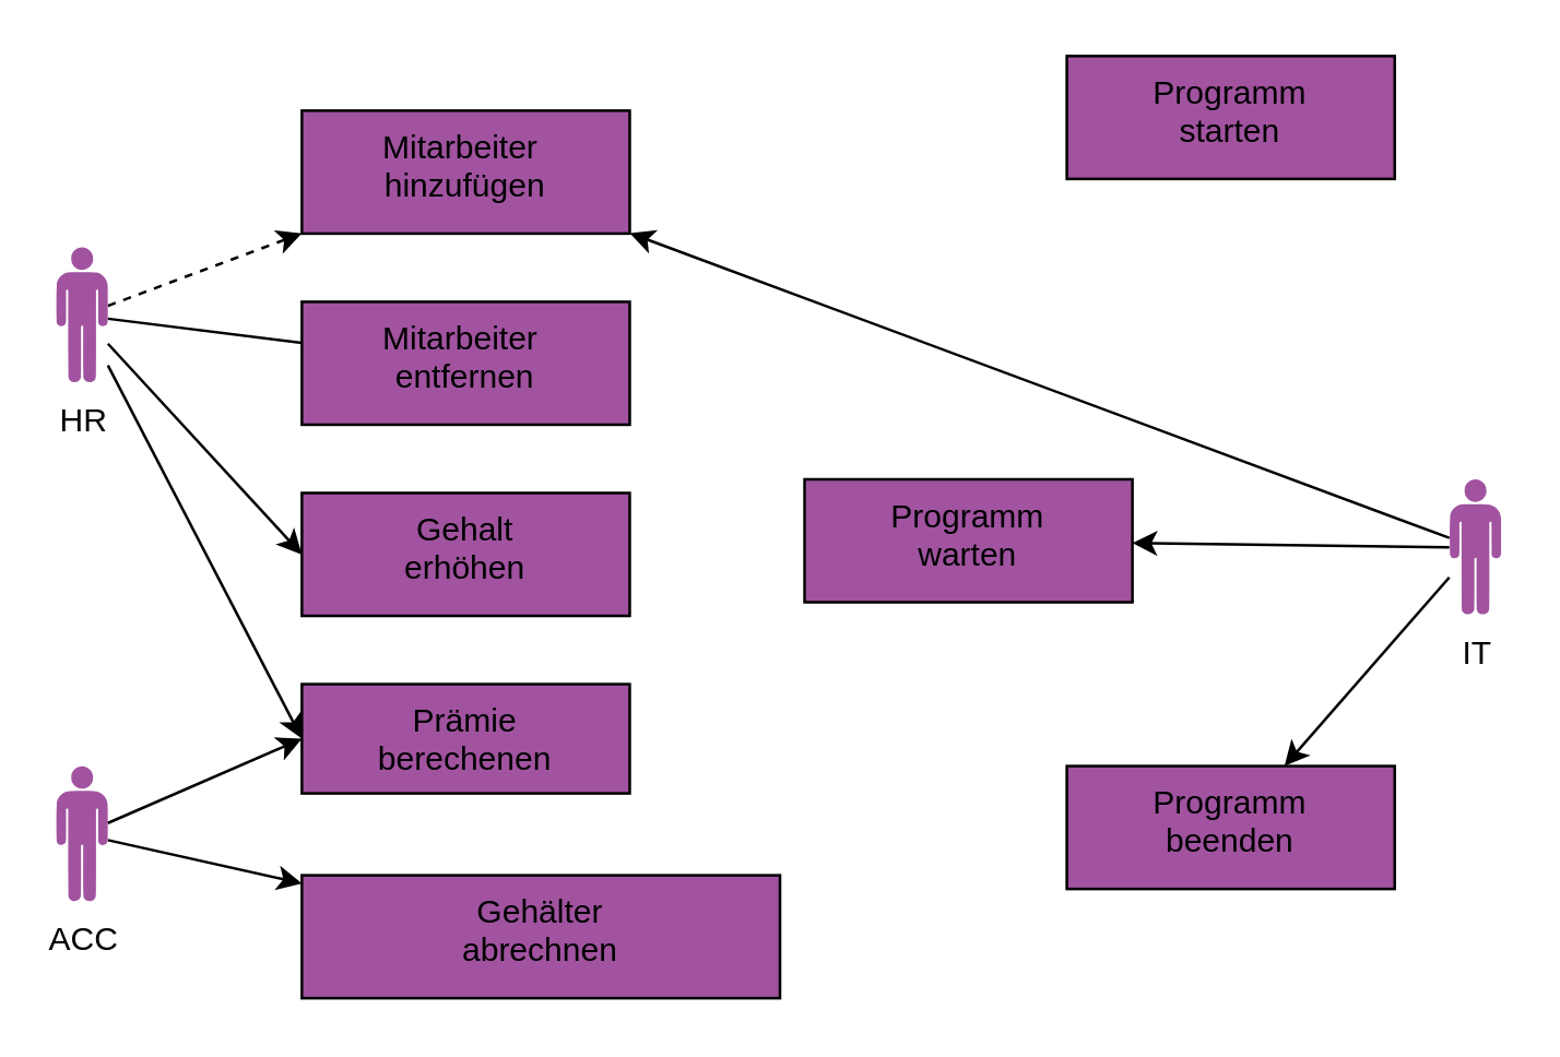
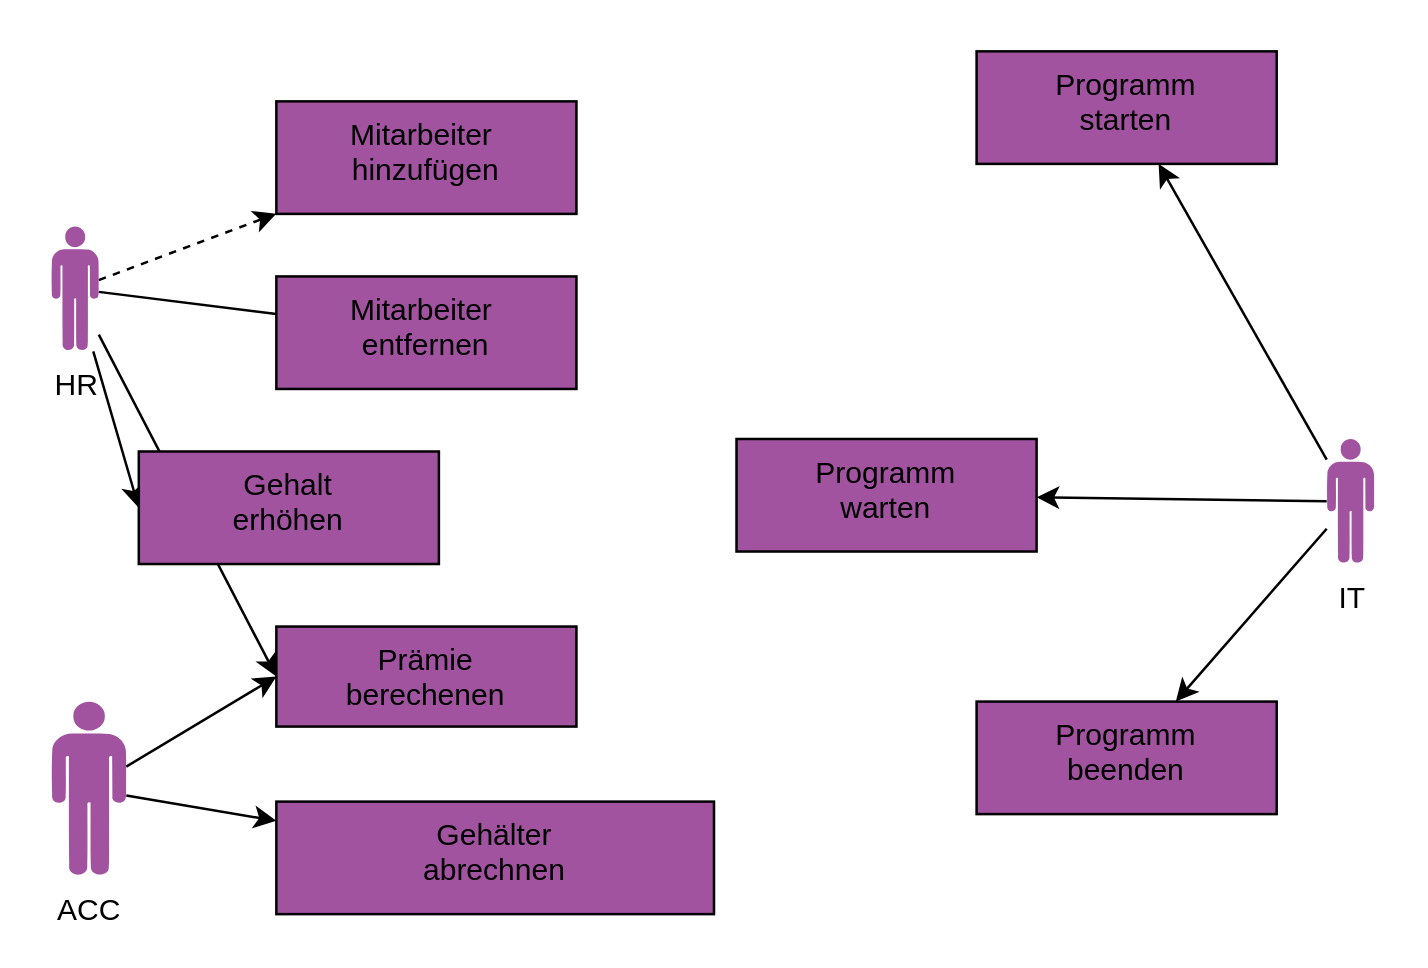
  <mxCell id="0" />
  <mxCell id="1" parent="0" />
  <mxCell id="2" value="" style="rounded=0;orthogonalLoop=1;jettySize=auto;html=1;dashed=1;" edge="1" parent="1" source="6" target="16"><mxGeometry relative="1" as="geometry" /></mxCell>
  <mxCell id="3" style="rounded=0;orthogonalLoop=1;jettySize=auto;html=1;endArrow=none;" edge="1" parent="1" source="6" target="17"><mxGeometry relative="1" as="geometry" /></mxCell>
  <mxCell id="4" style="rounded=0;orthogonalLoop=1;jettySize=auto;html=1;entryX=0;entryY=0.5;entryDx=0;entryDy=0;" edge="1" parent="1" source="6" target="15"><mxGeometry relative="1" as="geometry" /></mxCell>
  <mxCell id="5" style="rounded=0;orthogonalLoop=1;jettySize=auto;html=1;entryX=0;entryY=0.5;entryDx=0;entryDy=0;" edge="1" parent="1" source="6" target="18"><mxGeometry relative="1" as="geometry" /></mxCell>
  <mxCell id="6" value="HR" style="verticalLabelPosition=bottom;sketch=0;html=1;fillColor=#A153A0;verticalAlign=top;align=center;pointerEvents=1;shape=mxgraph.cisco_safe.design.actor_2;" vertex="1" parent="1"><mxGeometry x="20" y="90" width="19" height="50" as="geometry" /></mxCell>
  <mxCell id="7" value="" style="rounded=0;orthogonalLoop=1;jettySize=auto;html=1;" edge="1" parent="1" source="8" target="13"><mxGeometry relative="1" as="geometry" /></mxCell>
- <mxCell id="8" value="ACC" style="verticalLabelPosition=bottom;sketch=0;html=1;fillColor=#A153A0;verticalAlign=top;align=center;pointerEvents=1;shape=mxgraph.cisco_safe.design.actor_2;" vertex="1" parent="1"><mxGeometry x="20" y="280" width="19" height="50" as="geometry" /></mxCell>
- <mxCell id="9" style="rounded=0;orthogonalLoop=1;jettySize=auto;html=1;" edge="1" parent="1" source="12" target="16"><mxGeometry relative="1" as="geometry" /></mxCell>
+ <mxCell id="8" value="ACC" style="verticalLabelPosition=bottom;sketch=0;html=1;fillColor=#A153A0;verticalAlign=top;align=center;pointerEvents=1;shape=mxgraph.cisco_safe.design.actor_2;" vertex="1" parent="1"><mxGeometry x="20" y="280" width="30" height="70" as="geometry" /></mxCell>
+ <mxCell id="9" style="rounded=0;orthogonalLoop=1;jettySize=auto;html=1;" edge="1" parent="1" source="12" target="19"><mxGeometry relative="1" as="geometry" /></mxCell>
  <mxCell id="10" style="rounded=0;orthogonalLoop=1;jettySize=auto;html=1;" edge="1" parent="1" source="12" target="20"><mxGeometry relative="1" as="geometry" /></mxCell>
  <mxCell id="11" style="rounded=0;orthogonalLoop=1;jettySize=auto;html=1;" edge="1" parent="1" source="12" target="21"><mxGeometry relative="1" as="geometry" /></mxCell>
  <mxCell id="12" value="IT" style="verticalLabelPosition=bottom;sketch=0;html=1;fillColor=#A153A0;verticalAlign=top;align=center;pointerEvents=1;shape=mxgraph.cisco_safe.design.actor_2;" vertex="1" parent="1"><mxGeometry x="530" y="175" width="19" height="50" as="geometry" /></mxCell>
  <mxCell id="13" value="Gehälter&lt;div&gt;abrechnen&lt;/div&gt;" style="whiteSpace=wrap;html=1;verticalAlign=top;fillColor=#A153A0;sketch=0;pointerEvents=1;" vertex="1" parent="1"><mxGeometry x="110" y="320" width="175" height="45" as="geometry" /></mxCell>
  <mxCell id="14" value="" style="rounded=0;orthogonalLoop=1;jettySize=auto;html=1;startArrow=classic;startFill=1;endArrow=none;endFill=0;exitX=0;exitY=0.5;exitDx=0;exitDy=0;" edge="1" parent="1" source="15" target="8"><mxGeometry relative="1" as="geometry" /></mxCell>
  <mxCell id="15" value="Prämie&lt;div&gt;berechenen&lt;/div&gt;" style="whiteSpace=wrap;html=1;verticalAlign=top;fillColor=#A153A0;sketch=0;pointerEvents=1;" vertex="1" parent="1"><mxGeometry x="110" y="250" width="120" height="40" as="geometry" /></mxCell>
  <mxCell id="16" value="Mitarbeiter&amp;nbsp;&lt;div&gt;hinzufügen&lt;/div&gt;" style="whiteSpace=wrap;html=1;verticalAlign=top;fillColor=#A153A0;sketch=0;pointerEvents=1;" vertex="1" parent="1"><mxGeometry x="110" y="40" width="120" height="45" as="geometry" /></mxCell>
  <mxCell id="17" value="Mitarbeiter&amp;nbsp;&lt;div&gt;entfernen&lt;/div&gt;" style="whiteSpace=wrap;html=1;verticalAlign=top;fillColor=#A153A0;sketch=0;pointerEvents=1;" vertex="1" parent="1"><mxGeometry x="110" y="110" width="120" height="45" as="geometry" /></mxCell>
- <mxCell id="18" value="Gehalt&lt;div&gt;erhöhen&lt;/div&gt;" style="whiteSpace=wrap;html=1;verticalAlign=top;fillColor=#A153A0;sketch=0;pointerEvents=1;" vertex="1" parent="1"><mxGeometry x="110" y="180" width="120" height="45" as="geometry" /></mxCell>
+ <mxCell id="18" value="Gehalt&lt;div&gt;erhöhen&lt;/div&gt;" style="whiteSpace=wrap;html=1;verticalAlign=top;fillColor=#A153A0;sketch=0;pointerEvents=1;" vertex="1" parent="1"><mxGeometry x="55" y="180" width="120" height="45" as="geometry" /></mxCell>
  <mxCell id="19" value="Programm&lt;div&gt;starten&lt;/div&gt;" style="whiteSpace=wrap;html=1;verticalAlign=top;fillColor=#A153A0;sketch=0;pointerEvents=1;" vertex="1" parent="1"><mxGeometry x="390" y="20" width="120" height="45" as="geometry" /></mxCell>
  <mxCell id="20" value="Programm&lt;div&gt;warten&lt;/div&gt;" style="whiteSpace=wrap;html=1;verticalAlign=top;fillColor=#A153A0;sketch=0;pointerEvents=1;" vertex="1" parent="1"><mxGeometry x="294" y="175" width="120" height="45" as="geometry" /></mxCell>
  <mxCell id="21" value="Programm&lt;div&gt;beenden&lt;/div&gt;" style="whiteSpace=wrap;html=1;verticalAlign=top;fillColor=#A153A0;sketch=0;pointerEvents=1;" vertex="1" parent="1"><mxGeometry x="390" y="280" width="120" height="45" as="geometry" /></mxCell>
